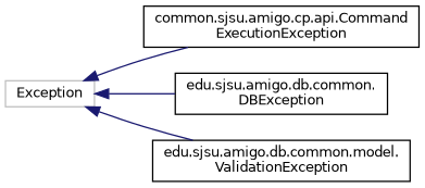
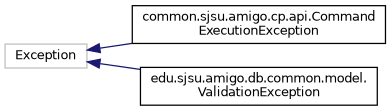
  digraph {
    rankdir=LR
    node [color=black fillcolor=white fontname=Helvetica fontsize=10 shape=record style=filled]
    edge [color=midnightblue dir=back fontname=Helvetica fontsize=10 labelfontname=Helvetica labelfontsize=10 style=solid]
    n1 [color=grey75 height=0.2 label=Exception width=0.4]
    n2 [height=0.2 label="common.sjsu.amigo.cp.api.Command\lExecutionException" width=0.4]
-   n3 [height=0.2 label="edu.sjsu.amigo.db.common.\lDBException" width=0.4]
    n4 [height=0.2 label="edu.sjsu.amigo.db.common.model.\lValidationException" width=0.4]
    n1 -> n2
-   n1 -> n3
    n1 -> n4
  }
